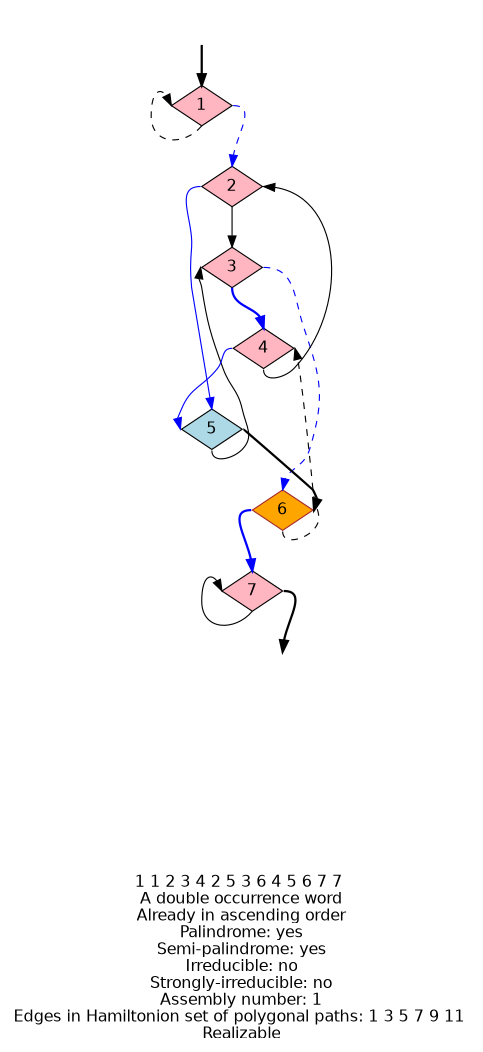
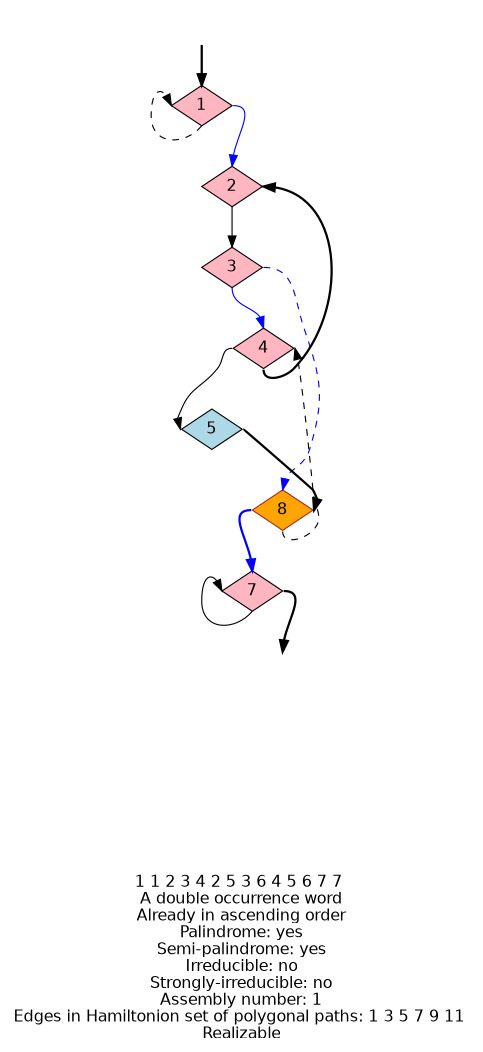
  digraph {
    fontname=Helvetica
    label="1 1 2 3 4 2 5 3 6 4 5 6 7 7 \nA double occurrence word\nAlready in ascending order\nPalindrome: yes\nSemi-palindrome: yes\nIrreducible: no\nStrongly-irreducible: no\nAssembly number: 1\nEdges in Hamiltonion set of polygonal paths: 1 3 5 7 9 11 \nRealizable\n"
    node [fontname=Helvetica shape=diamond style=filled color=black fillcolor=lightpink]
    edge [headport=n style=solid tailport=s]
    a [style=invis color="" fillcolor=""]
    1
    2
    b [style=invis color="" fillcolor=""]
    3
    5 [fillcolor=lightblue]
    4
-   6 [color=brown fillcolor=orange]
+   6 [color=brown fillcolor=orange label=8]
    7
    a -> 1 [style=bold]
    1 -> 1 [headport=w style=dashed]
-   1 -> 2 [color=blue style=dashed tailport=e]
+   1 -> 2 [color=blue tailport=e]
    2 -> 3
-   2 -> 5 [color=blue tailport=w]
-   3 -> 4 [color=blue style=bold]
+   3 -> 4 [color=blue]
    3 -> 6 [color=blue style=dashed tailport=e]
-   5 -> 3 [headport=w]
    5 -> 6 [headport=e style=bold tailport=e]
-   4 -> 2 [headport=e]
-   4 -> 5 [color=blue headport=w tailport=w]
+   4 -> 2 [headport=e style=bold]
+   4 -> 5 [color=black headport=w tailport=w]
    6 -> 4 [headport=e style=dashed]
    6 -> 7 [color=blue style=bold tailport=w]
    7 -> b [style=bold tailport=e]
    7 -> 7 [headport=w]
  }
